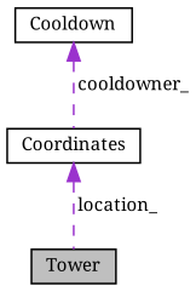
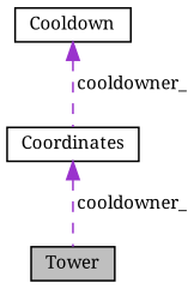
  digraph {
    fontname="Noto Serif"
    node [color=black fillcolor=white fontname="Noto Serif" fontsize=10 shape=record style=filled]
    edge [color=darkorchid3 dir=back fontname="Noto Serif" fontsize=10 labelfontname=Helvetica labelfontsize=10 style=dashed]
    n1 [fillcolor=grey75 fontcolor=black height=0.2 label=Tower width=0.4]
    n2 [height=0.2 label=Cooldown width=0.4]
    n3 [height=0.2 label=Coordinates width=0.4]
    n2 -> n3 [label=" cooldowner_"]
-   n3 -> n1 [label=" location_"]
+   n3 -> n1 [label=" cooldowner_"]
  }
